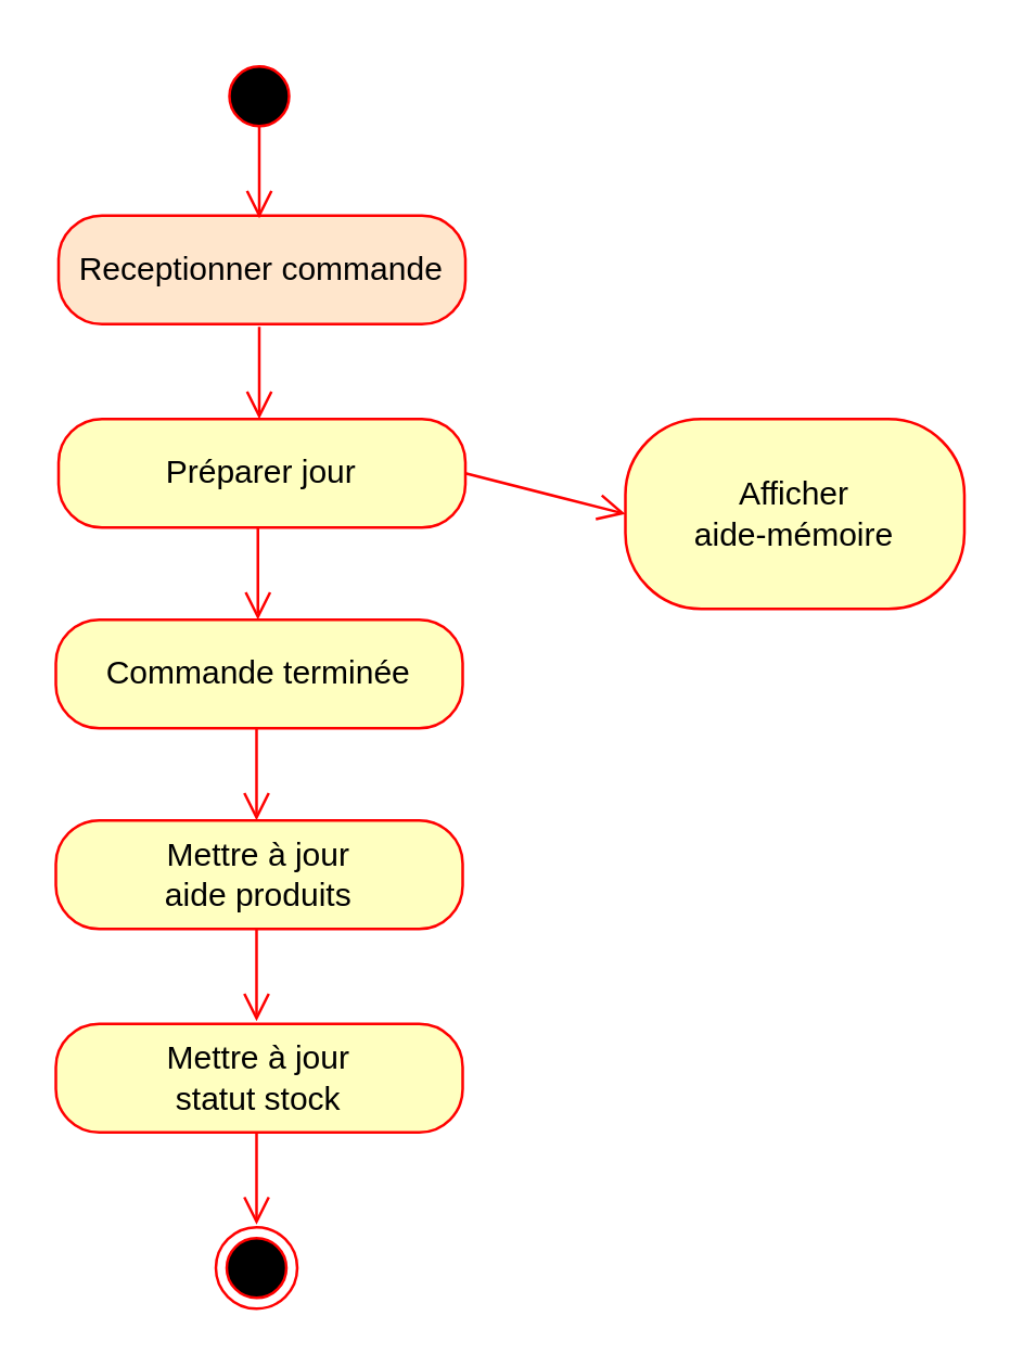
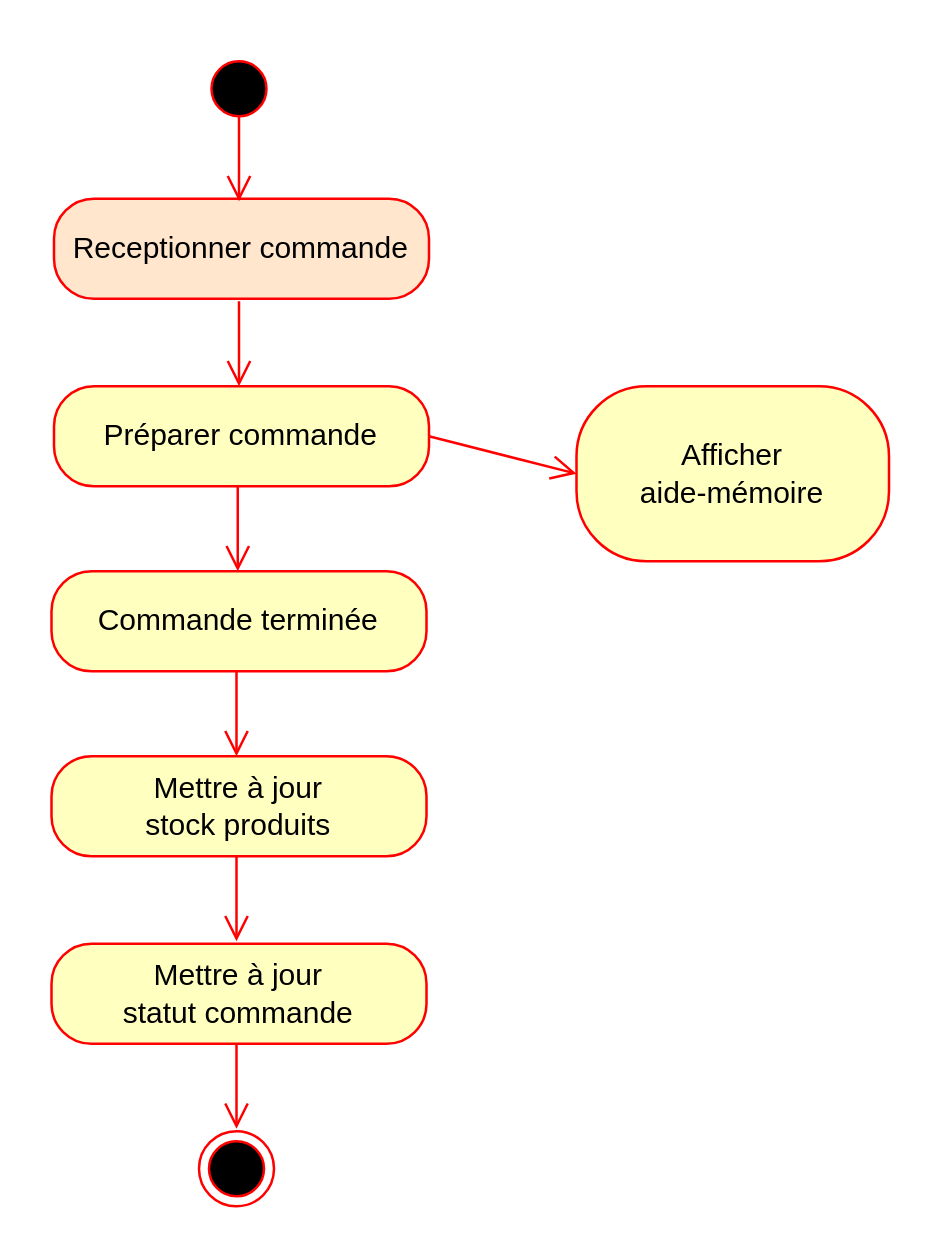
  <mxCell id="0" />
  <mxCell id="1" parent="0" />
  <mxCell id="2" value="Receptionner commande" style="rounded=1;whiteSpace=wrap;html=1;arcSize=40;fontColor=#000000;fillColor=#ffe6cc;strokeColor=#ff0000;labelBackgroundColor=none;" parent="1" vertex="1"><mxGeometry x="21" y="79" width="150" height="40" as="geometry" /></mxCell>
  <mxCell id="3" value="Commande terminée" style="rounded=1;whiteSpace=wrap;html=1;arcSize=40;fontColor=#000000;fillColor=#ffffc0;strokeColor=#ff0000;labelBackgroundColor=none;" parent="1" vertex="1"><mxGeometry x="20" y="228" width="150" height="40" as="geometry" /></mxCell>
- <mxCell id="4" value="&lt;div&gt;Mettre à jour&lt;/div&gt;&lt;div&gt;statut stock&lt;br&gt;&lt;/div&gt;" style="rounded=1;whiteSpace=wrap;html=1;arcSize=40;fontColor=#000000;fillColor=#ffffc0;strokeColor=#ff0000;labelBackgroundColor=none;" parent="1" vertex="1"><mxGeometry x="20" y="377" width="150" height="40" as="geometry" /></mxCell>
+ <mxCell id="4" value="&lt;div&gt;Mettre à jour&lt;/div&gt;&lt;div&gt;statut commande&lt;br&gt;&lt;/div&gt;" style="rounded=1;whiteSpace=wrap;html=1;arcSize=40;fontColor=#000000;fillColor=#ffffc0;strokeColor=#ff0000;labelBackgroundColor=none;" parent="1" vertex="1"><mxGeometry x="20" y="377" width="150" height="40" as="geometry" /></mxCell>
  <mxCell id="5" value="" style="edgeStyle=orthogonalEdgeStyle;html=1;verticalAlign=bottom;endArrow=open;endSize=8;strokeColor=#ff0000;labelBackgroundColor=none;" parent="1" edge="1"><mxGeometry relative="1" as="geometry"><mxPoint x="94" y="451" as="targetPoint" /><mxPoint x="94" y="417" as="sourcePoint" /></mxGeometry></mxCell>
  <mxCell id="6" value="" style="ellipse;html=1;shape=startState;fillColor=#000000;strokeColor=#ff0000;labelBackgroundColor=none;" parent="1" vertex="1"><mxGeometry x="80" y="20" width="30" height="30" as="geometry" /></mxCell>
  <mxCell id="7" value="" style="edgeStyle=orthogonalEdgeStyle;html=1;verticalAlign=bottom;endArrow=open;endSize=8;strokeColor=#ff0000;labelBackgroundColor=none;" parent="1" edge="1"><mxGeometry relative="1" as="geometry"><mxPoint x="94.5" y="228" as="targetPoint" /><mxPoint x="94.5" y="194" as="sourcePoint" /></mxGeometry></mxCell>
  <mxCell id="8" value="" style="ellipse;html=1;shape=endState;fillColor=#000000;strokeColor=#ff0000;labelBackgroundColor=none;" parent="1" vertex="1"><mxGeometry x="79" y="452" width="30" height="30" as="geometry" /></mxCell>
- <mxCell id="9" value="Préparer jour" style="rounded=1;whiteSpace=wrap;html=1;arcSize=40;fontColor=#000000;fillColor=#ffffc0;strokeColor=#ff0000;labelBackgroundColor=none;" parent="1" vertex="1"><mxGeometry x="21" y="154" width="150" height="40" as="geometry" /></mxCell>
+ <mxCell id="9" value="Préparer commande" style="rounded=1;whiteSpace=wrap;html=1;arcSize=40;fontColor=#000000;fillColor=#ffffc0;strokeColor=#ff0000;labelBackgroundColor=none;" parent="1" vertex="1"><mxGeometry x="21" y="154" width="150" height="40" as="geometry" /></mxCell>
  <mxCell id="10" value="" style="edgeStyle=orthogonalEdgeStyle;html=1;verticalAlign=bottom;endArrow=open;endSize=8;strokeColor=#ff0000;labelBackgroundColor=none;" parent="1" edge="1"><mxGeometry relative="1" as="geometry"><mxPoint x="95" y="154" as="targetPoint" /><mxPoint x="95" y="120" as="sourcePoint" /></mxGeometry></mxCell>
  <mxCell id="11" value="" style="edgeStyle=orthogonalEdgeStyle;html=1;verticalAlign=bottom;endArrow=open;endSize=8;strokeColor=#ff0000;labelBackgroundColor=none;" parent="1" edge="1"><mxGeometry relative="1" as="geometry"><mxPoint x="95" y="80" as="targetPoint" /><mxPoint x="95" y="46" as="sourcePoint" /></mxGeometry></mxCell>
- <mxCell id="12" value="&lt;div&gt;Mettre à jour&lt;/div&gt;&lt;div&gt;aide produits&lt;br&gt;&lt;/div&gt;" style="rounded=1;whiteSpace=wrap;html=1;arcSize=40;fontColor=#000000;fillColor=#ffffc0;strokeColor=#ff0000;labelBackgroundColor=none;" parent="1" vertex="1"><mxGeometry x="20" y="302" width="150" height="40" as="geometry" /></mxCell>
+ <mxCell id="12" value="&lt;div&gt;Mettre à jour&lt;/div&gt;&lt;div&gt;stock produits&lt;br&gt;&lt;/div&gt;" style="rounded=1;whiteSpace=wrap;html=1;arcSize=40;fontColor=#000000;fillColor=#ffffc0;strokeColor=#ff0000;labelBackgroundColor=none;" parent="1" vertex="1"><mxGeometry x="20" y="302" width="150" height="40" as="geometry" /></mxCell>
  <mxCell id="13" value="" style="edgeStyle=orthogonalEdgeStyle;html=1;verticalAlign=bottom;endArrow=open;endSize=8;strokeColor=#ff0000;labelBackgroundColor=none;" parent="1" edge="1"><mxGeometry relative="1" as="geometry"><mxPoint x="94" y="376" as="targetPoint" /><mxPoint x="94" y="342" as="sourcePoint" /></mxGeometry></mxCell>
  <mxCell id="14" value="" style="edgeStyle=orthogonalEdgeStyle;html=1;verticalAlign=bottom;endArrow=open;endSize=8;strokeColor=#ff0000;labelBackgroundColor=none;" parent="1" edge="1"><mxGeometry relative="1" as="geometry"><mxPoint x="94" y="302" as="targetPoint" /><mxPoint x="94" y="268" as="sourcePoint" /></mxGeometry></mxCell>
  <mxCell id="15" value="" style="html=1;verticalAlign=bottom;endArrow=open;endSize=8;strokeColor=#ff0000;labelBackgroundColor=none;exitX=1;exitY=0.5;exitDx=0;exitDy=0;entryX=0;entryY=0.5;entryDx=0;entryDy=0;" edge="1" parent="1" source="9" target="16"><mxGeometry relative="1" as="geometry"><mxPoint x="228" y="208" as="targetPoint" /><mxPoint x="228" y="174" as="sourcePoint" /></mxGeometry></mxCell>
  <mxCell id="16" value="&lt;div&gt;Afficher&lt;/div&gt;&lt;div&gt;aide-mémoire&lt;br&gt;&lt;/div&gt;" style="rounded=1;whiteSpace=wrap;html=1;arcSize=40;fontColor=#000000;fillColor=#ffffc0;strokeColor=#ff0000;labelBackgroundColor=none;" vertex="1" parent="1"><mxGeometry x="230" y="154" width="125" height="70" as="geometry" /></mxCell>
